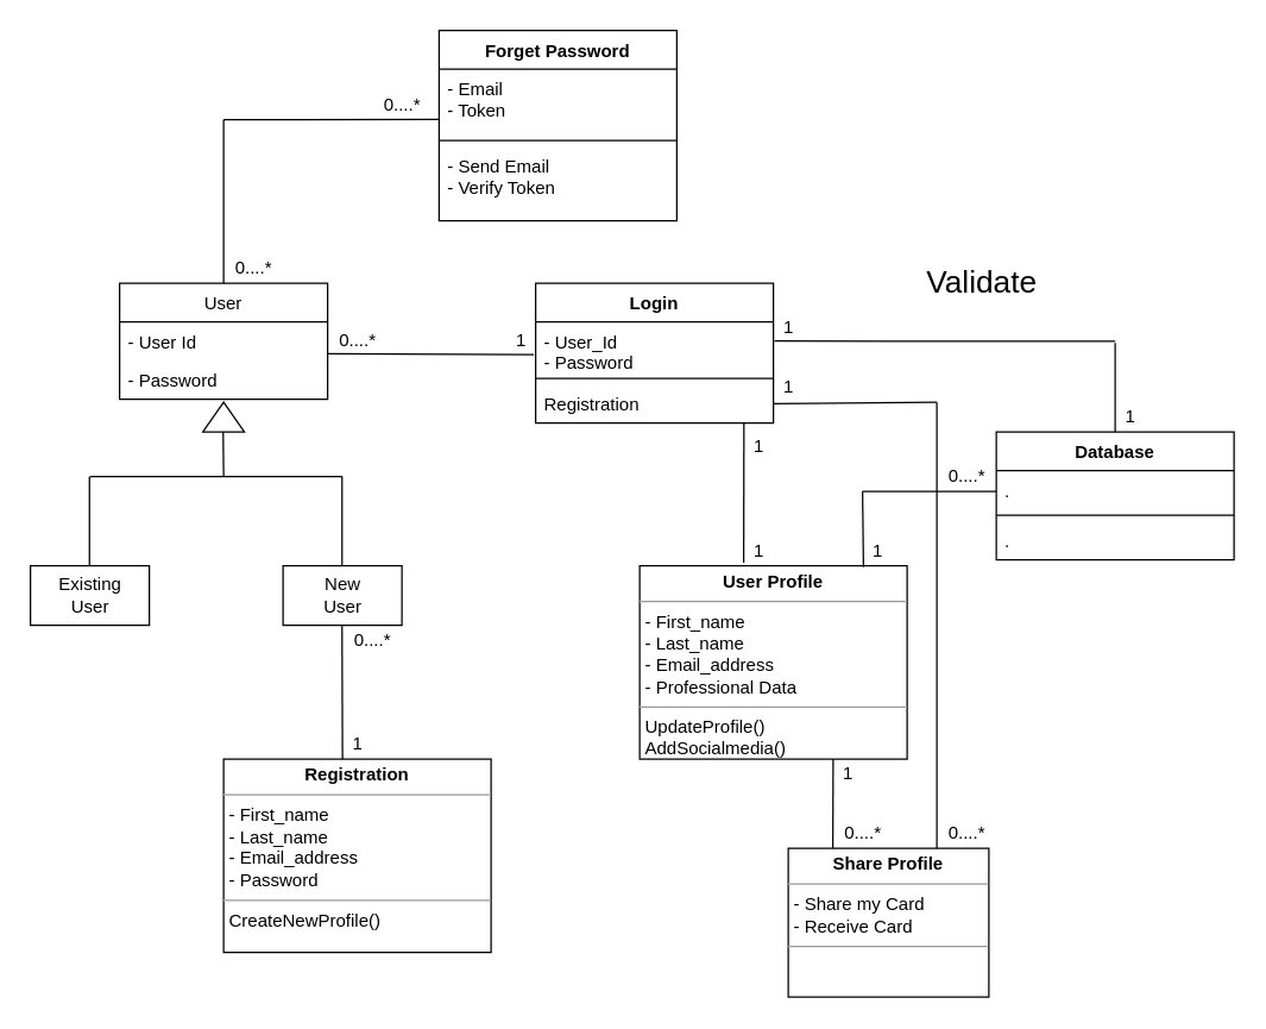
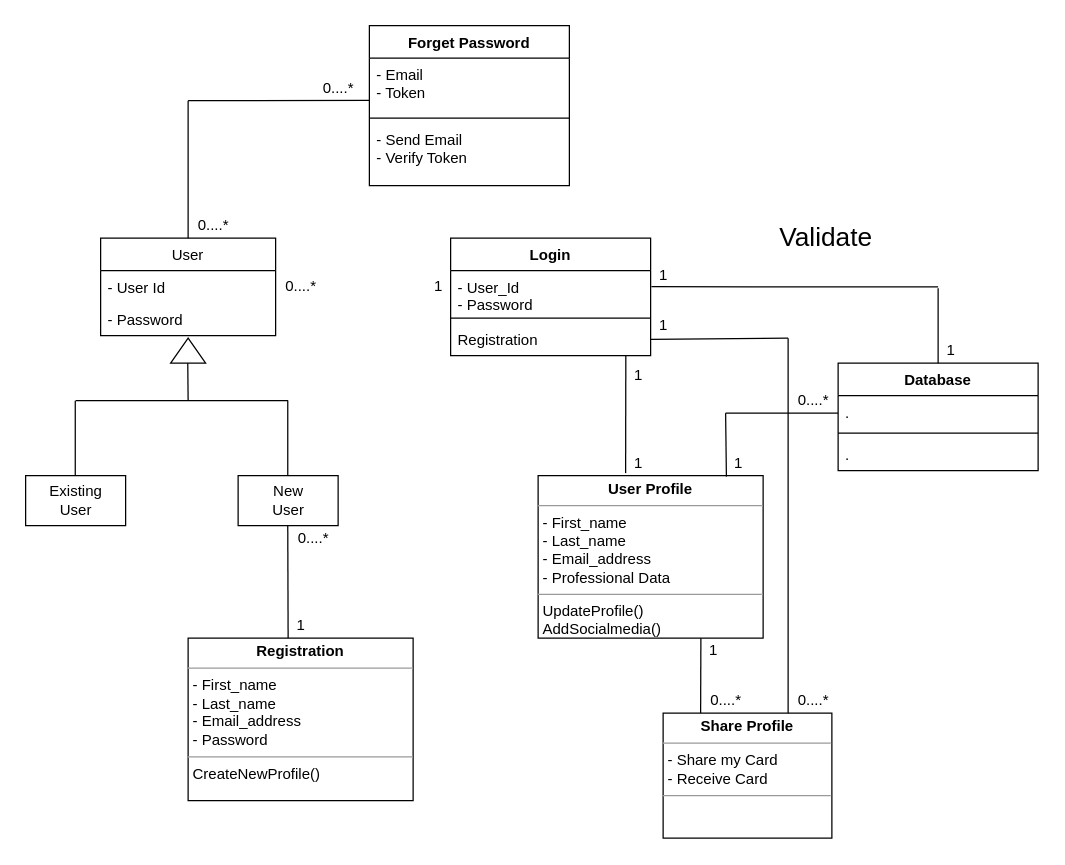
  <mxCell id="0" />
  <mxCell id="1" parent="0" />
  <mxCell id="2" value="Forget Password" style="swimlane;fontStyle=1;align=center;verticalAlign=top;childLayout=stackLayout;horizontal=1;startSize=26;horizontalStack=0;resizeParent=1;resizeParentMax=0;resizeLast=0;collapsible=1;marginBottom=0;" vertex="1" parent="1"><mxGeometry x="295" y="20" width="160" height="128" as="geometry" /></mxCell>
  <mxCell id="3" value="- Email&#10;- Token" style="text;strokeColor=none;fillColor=none;align=left;verticalAlign=top;spacingLeft=4;spacingRight=4;overflow=hidden;rotatable=0;points=[[0,0.5],[1,0.5]];portConstraint=eastwest;" vertex="1" parent="2"><mxGeometry y="26" width="160" height="44" as="geometry" /></mxCell>
  <mxCell id="4" value="" style="line;strokeWidth=1;fillColor=none;align=left;verticalAlign=middle;spacingTop=-1;spacingLeft=3;spacingRight=3;rotatable=0;labelPosition=right;points=[];portConstraint=eastwest;" vertex="1" parent="2"><mxGeometry y="70" width="160" height="8" as="geometry" /></mxCell>
  <mxCell id="5" value="- Send Email &#10;- Verify Token" style="text;strokeColor=none;fillColor=none;align=left;verticalAlign=top;spacingLeft=4;spacingRight=4;overflow=hidden;rotatable=0;points=[[0,0.5],[1,0.5]];portConstraint=eastwest;" vertex="1" parent="2"><mxGeometry y="78" width="160" height="50" as="geometry" /></mxCell>
  <mxCell id="6" value="User" style="swimlane;fontStyle=0;childLayout=stackLayout;horizontal=1;startSize=26;fillColor=none;horizontalStack=0;resizeParent=1;resizeParentMax=0;resizeLast=0;collapsible=1;marginBottom=0;" vertex="1" parent="1"><mxGeometry x="80" y="190" width="140" height="78" as="geometry" /></mxCell>
  <mxCell id="7" value="- User Id" style="text;strokeColor=none;fillColor=none;align=left;verticalAlign=top;spacingLeft=4;spacingRight=4;overflow=hidden;rotatable=0;points=[[0,0.5],[1,0.5]];portConstraint=eastwest;" vertex="1" parent="6"><mxGeometry y="26" width="140" height="26" as="geometry" /></mxCell>
  <mxCell id="8" value="- Password" style="text;strokeColor=none;fillColor=none;align=left;verticalAlign=top;spacingLeft=4;spacingRight=4;overflow=hidden;rotatable=0;points=[[0,0.5],[1,0.5]];portConstraint=eastwest;" vertex="1" parent="6"><mxGeometry y="52" width="140" height="26" as="geometry" /></mxCell>
  <mxCell id="9" value="New&lt;br&gt;User" style="html=1;" vertex="1" parent="1"><mxGeometry x="190" y="380" width="80" height="40" as="geometry" /></mxCell>
  <mxCell id="10" value="Existing&lt;br&gt;User" style="html=1;" vertex="1" parent="1"><mxGeometry x="20" y="380" width="80" height="40" as="geometry" /></mxCell>
  <mxCell id="11" value="" style="triangle;whiteSpace=wrap;html=1;rotation=-90;" vertex="1" parent="1"><mxGeometry x="140" y="266" width="20" height="28" as="geometry" /></mxCell>
  <mxCell id="12" value="" style="endArrow=none;html=1;" edge="1" parent="1"><mxGeometry width="50" height="50" relative="1" as="geometry"><mxPoint x="59.71" y="380" as="sourcePoint" /><mxPoint x="59.71" y="320" as="targetPoint" /></mxGeometry></mxCell>
  <mxCell id="13" value="" style="endArrow=none;html=1;" edge="1" parent="1"><mxGeometry width="50" height="50" relative="1" as="geometry"><mxPoint x="229.71" y="380" as="sourcePoint" /><mxPoint x="229.71" y="320" as="targetPoint" /></mxGeometry></mxCell>
  <mxCell id="14" value="" style="endArrow=none;html=1;" edge="1" parent="1"><mxGeometry width="50" height="50" relative="1" as="geometry"><mxPoint x="60" y="320" as="sourcePoint" /><mxPoint x="230" y="320" as="targetPoint" /></mxGeometry></mxCell>
  <mxCell id="15" value="" style="endArrow=none;html=1;" edge="1" parent="1"><mxGeometry width="50" height="50" relative="1" as="geometry"><mxPoint x="150" y="320" as="sourcePoint" /><mxPoint x="149.71" y="290" as="targetPoint" /></mxGeometry></mxCell>
  <mxCell id="16" value="&lt;p style=&quot;margin: 0px ; margin-top: 4px ; text-align: center&quot;&gt;&lt;b&gt;Registration&lt;/b&gt;&lt;/p&gt;&lt;hr size=&quot;1&quot;&gt;&lt;p style=&quot;margin: 0px ; margin-left: 4px&quot;&gt;- First_name&lt;/p&gt;&lt;p style=&quot;margin: 0px ; margin-left: 4px&quot;&gt;- Last_name&lt;/p&gt;&lt;p style=&quot;margin: 0px ; margin-left: 4px&quot;&gt;- Email_address&lt;/p&gt;&lt;p style=&quot;margin: 0px ; margin-left: 4px&quot;&gt;- Password&lt;/p&gt;&lt;hr size=&quot;1&quot;&gt;&lt;p style=&quot;margin: 0px ; margin-left: 4px&quot;&gt;CreateNewProfile()&lt;/p&gt;" style="verticalAlign=top;align=left;overflow=fill;fontSize=12;fontFamily=Helvetica;html=1;" vertex="1" parent="1"><mxGeometry x="150" y="510" width="180" height="130" as="geometry" /></mxCell>
  <mxCell id="17" value="" style="endArrow=none;html=1;" edge="1" parent="1"><mxGeometry width="50" height="50" relative="1" as="geometry"><mxPoint x="230" y="510" as="sourcePoint" /><mxPoint x="229.71" y="420" as="targetPoint" /></mxGeometry></mxCell>
  <mxCell id="18" value="&lt;p style=&quot;margin: 0px ; margin-top: 4px ; text-align: center&quot;&gt;&lt;b&gt;User Profile&lt;/b&gt;&lt;/p&gt;&lt;hr size=&quot;1&quot;&gt;&lt;p style=&quot;margin: 0px ; margin-left: 4px&quot;&gt;- First_name&lt;/p&gt;&lt;p style=&quot;margin: 0px ; margin-left: 4px&quot;&gt;- Last_name&lt;/p&gt;&lt;p style=&quot;margin: 0px ; margin-left: 4px&quot;&gt;- Email_address&lt;/p&gt;&lt;p style=&quot;margin: 0px ; margin-left: 4px&quot;&gt;- Professional Data&lt;/p&gt;&lt;hr size=&quot;1&quot;&gt;&lt;p style=&quot;margin: 0px ; margin-left: 4px&quot;&gt;UpdateProfile()&lt;/p&gt;&lt;p style=&quot;margin: 0px ; margin-left: 4px&quot;&gt;AddSocialmedia()&lt;/p&gt;" style="verticalAlign=top;align=left;overflow=fill;fontSize=12;fontFamily=Helvetica;html=1;" vertex="1" parent="1"><mxGeometry x="430" y="380" width="180" height="130" as="geometry" /></mxCell>
  <mxCell id="19" value="Login" style="swimlane;fontStyle=1;align=center;verticalAlign=top;childLayout=stackLayout;horizontal=1;startSize=26;horizontalStack=0;resizeParent=1;resizeParentMax=0;resizeLast=0;collapsible=1;marginBottom=0;" vertex="1" parent="1"><mxGeometry x="360" y="190" width="160" height="94" as="geometry"><mxRectangle x="720" y="300" width="90" height="26" as="alternateBounds" /></mxGeometry></mxCell>
  <mxCell id="20" value="- User_Id&#10;- Password" style="text;strokeColor=none;fillColor=none;align=left;verticalAlign=top;spacingLeft=4;spacingRight=4;overflow=hidden;rotatable=0;points=[[0,0.5],[1,0.5]];portConstraint=eastwest;" vertex="1" parent="19"><mxGeometry y="26" width="160" height="34" as="geometry" /></mxCell>
  <mxCell id="21" value="" style="line;strokeWidth=1;fillColor=none;align=left;verticalAlign=middle;spacingTop=-1;spacingLeft=3;spacingRight=3;rotatable=0;labelPosition=right;points=[];portConstraint=eastwest;" vertex="1" parent="19"><mxGeometry y="60" width="160" height="8" as="geometry" /></mxCell>
  <mxCell id="22" value="Registration" style="text;strokeColor=none;fillColor=none;align=left;verticalAlign=top;spacingLeft=4;spacingRight=4;overflow=hidden;rotatable=0;points=[[0,0.5],[1,0.5]];portConstraint=eastwest;" vertex="1" parent="19"><mxGeometry y="68" width="160" height="26" as="geometry" /></mxCell>
  <mxCell id="23" value="&lt;p style=&quot;margin: 0px ; margin-top: 4px ; text-align: center&quot;&gt;&lt;b&gt;Share Profile&lt;/b&gt;&lt;/p&gt;&lt;hr size=&quot;1&quot;&gt;&lt;p style=&quot;margin: 0px ; margin-left: 4px&quot;&gt;- Share my Card&lt;br&gt;- Receive Card&lt;/p&gt;&lt;hr size=&quot;1&quot;&gt;&lt;p style=&quot;margin: 0px ; margin-left: 4px&quot;&gt;&lt;br&gt;&lt;/p&gt;" style="verticalAlign=top;align=left;overflow=fill;fontSize=12;fontFamily=Helvetica;html=1;" vertex="1" parent="1"><mxGeometry x="530" y="570" width="135" height="100" as="geometry" /></mxCell>
  <mxCell id="24" value="" style="endArrow=none;html=1;" edge="1" parent="1"><mxGeometry width="50" height="50" relative="1" as="geometry"><mxPoint x="560" y="570" as="sourcePoint" /><mxPoint x="560.21" y="510" as="targetPoint" /></mxGeometry></mxCell>
  <mxCell id="25" value="" style="endArrow=none;html=1;" edge="1" parent="1"><mxGeometry width="50" height="50" relative="1" as="geometry"><mxPoint x="150" y="190" as="sourcePoint" /><mxPoint x="150" y="80" as="targetPoint" /></mxGeometry></mxCell>
  <mxCell id="26" value="" style="endArrow=none;html=1;entryX=0.001;entryY=0.77;entryDx=0;entryDy=0;entryPerimeter=0;" edge="1" parent="1" target="3"><mxGeometry width="50" height="50" relative="1" as="geometry"><mxPoint x="150" y="80" as="sourcePoint" /><mxPoint x="200" y="30" as="targetPoint" /></mxGeometry></mxCell>
  <mxCell id="27" value="" style="endArrow=none;html=1;entryX=0.876;entryY=1.005;entryDx=0;entryDy=0;entryPerimeter=0;" edge="1" parent="1" target="22"><mxGeometry width="50" height="50" relative="1" as="geometry"><mxPoint x="500" y="378" as="sourcePoint" /><mxPoint x="500" y="300" as="targetPoint" /></mxGeometry></mxCell>
  <mxCell id="28" value="" style="endArrow=none;html=1;" edge="1" parent="1"><mxGeometry width="50" height="50" relative="1" as="geometry"><mxPoint x="580" y="330" as="sourcePoint" /><mxPoint x="670" y="330" as="targetPoint" /></mxGeometry></mxCell>
  <mxCell id="29" value="" style="endArrow=none;html=1;exitX=0.031;exitY=1.04;exitDx=0;exitDy=0;exitPerimeter=0;" edge="1" parent="1" source="40"><mxGeometry width="50" height="50" relative="1" as="geometry"><mxPoint x="530" y="380" as="sourcePoint" /><mxPoint x="580" y="330" as="targetPoint" /></mxGeometry></mxCell>
  <mxCell id="30" value="Database" style="swimlane;fontStyle=1;align=center;verticalAlign=top;childLayout=stackLayout;horizontal=1;startSize=26;horizontalStack=0;resizeParent=1;resizeParentMax=0;resizeLast=0;collapsible=1;marginBottom=0;" vertex="1" parent="1"><mxGeometry x="670" y="290" width="160" height="86" as="geometry"><mxRectangle x="720" y="300" width="90" height="26" as="alternateBounds" /></mxGeometry></mxCell>
  <mxCell id="31" value="." style="text;strokeColor=none;fillColor=none;align=left;verticalAlign=top;spacingLeft=4;spacingRight=4;overflow=hidden;rotatable=0;points=[[0,0.5],[1,0.5]];portConstraint=eastwest;" vertex="1" parent="30"><mxGeometry y="26" width="160" height="26" as="geometry" /></mxCell>
  <mxCell id="32" value="" style="line;strokeWidth=1;fillColor=none;align=left;verticalAlign=middle;spacingTop=-1;spacingLeft=3;spacingRight=3;rotatable=0;labelPosition=right;points=[];portConstraint=eastwest;" vertex="1" parent="30"><mxGeometry y="52" width="160" height="8" as="geometry" /></mxCell>
  <mxCell id="33" value="." style="text;strokeColor=none;fillColor=none;align=left;verticalAlign=top;spacingLeft=4;spacingRight=4;overflow=hidden;rotatable=0;points=[[0,0.5],[1,0.5]];portConstraint=eastwest;" vertex="1" parent="30"><mxGeometry y="60" width="160" height="26" as="geometry" /></mxCell>
  <mxCell id="34" value="1" style="text;html=1;align=center;verticalAlign=middle;resizable=0;points=[];autosize=1;" vertex="1" parent="1"><mxGeometry x="230" y="490" width="20" height="20" as="geometry" /></mxCell>
  <mxCell id="35" value="0....*" style="text;html=1;align=center;verticalAlign=middle;resizable=0;points=[];autosize=1;" vertex="1" parent="1"><mxGeometry x="230" y="420" width="40" height="20" as="geometry" /></mxCell>
  <mxCell id="36" value="0....*" style="text;html=1;align=center;verticalAlign=middle;resizable=0;points=[];autosize=1;" vertex="1" parent="1"><mxGeometry x="150" y="170" width="40" height="20" as="geometry" /></mxCell>
  <mxCell id="37" value="0....*" style="text;html=1;align=center;verticalAlign=middle;resizable=0;points=[];autosize=1;" vertex="1" parent="1"><mxGeometry x="250" y="60" width="40" height="20" as="geometry" /></mxCell>
  <mxCell id="38" value="1" style="text;html=1;align=center;verticalAlign=middle;resizable=0;points=[];autosize=1;" vertex="1" parent="1"><mxGeometry x="500" y="360" width="20" height="20" as="geometry" /></mxCell>
  <mxCell id="39" value="1" style="text;html=1;align=center;verticalAlign=middle;resizable=0;points=[];autosize=1;" vertex="1" parent="1"><mxGeometry x="500" y="290" width="20" height="20" as="geometry" /></mxCell>
  <mxCell id="40" value="1" style="text;html=1;align=center;verticalAlign=middle;resizable=0;points=[];autosize=1;" vertex="1" parent="1"><mxGeometry x="580" y="360" width="20" height="20" as="geometry" /></mxCell>
  <mxCell id="41" value="0....*" style="text;html=1;align=center;verticalAlign=middle;resizable=0;points=[];autosize=1;" vertex="1" parent="1"><mxGeometry x="630" y="310" width="40" height="20" as="geometry" /></mxCell>
  <mxCell id="42" value="" style="endArrow=none;html=1;exitX=1.004;exitY=0.211;exitDx=0;exitDy=0;exitPerimeter=0;" edge="1" parent="1"><mxGeometry width="50" height="50" relative="1" as="geometry"><mxPoint x="520.64" y="228.764" as="sourcePoint" /><mxPoint x="750" y="229" as="targetPoint" /><Array as="points"><mxPoint x="610" y="228.93" /></Array></mxGeometry></mxCell>
  <mxCell id="43" value="" style="endArrow=none;html=1;exitX=0.5;exitY=0;exitDx=0;exitDy=0;" edge="1" parent="1" source="30"><mxGeometry width="50" height="50" relative="1" as="geometry"><mxPoint x="700" y="280" as="sourcePoint" /><mxPoint x="750" y="230" as="targetPoint" /></mxGeometry></mxCell>
  <mxCell id="44" value="1" style="text;html=1;align=center;verticalAlign=middle;resizable=0;points=[];autosize=1;" vertex="1" parent="1"><mxGeometry x="750" y="270" width="20" height="20" as="geometry" /></mxCell>
  <mxCell id="45" value="" style="endArrow=none;html=1;" edge="1" parent="1"><mxGeometry width="50" height="50" relative="1" as="geometry"><mxPoint x="630" y="570" as="sourcePoint" /><mxPoint x="630" y="270" as="targetPoint" /></mxGeometry></mxCell>
  <mxCell id="46" value="" style="endArrow=none;html=1;exitX=1;exitY=0.5;exitDx=0;exitDy=0;" edge="1" parent="1" source="22"><mxGeometry width="50" height="50" relative="1" as="geometry"><mxPoint x="520" y="284" as="sourcePoint" /><mxPoint x="630" y="270" as="targetPoint" /></mxGeometry></mxCell>
  <mxCell id="47" value="1" style="text;html=1;align=center;verticalAlign=middle;resizable=0;points=[];autosize=1;" vertex="1" parent="1"><mxGeometry x="520" y="250" width="20" height="20" as="geometry" /></mxCell>
  <mxCell id="48" value="1" style="text;html=1;align=center;verticalAlign=middle;resizable=0;points=[];autosize=1;" vertex="1" parent="1"><mxGeometry x="520" y="210" width="20" height="20" as="geometry" /></mxCell>
- <mxCell id="49" value="" style="endArrow=none;html=1;entryX=-0.008;entryY=0.646;entryDx=0;entryDy=0;entryPerimeter=0;exitX=0.998;exitY=0.826;exitDx=0;exitDy=0;exitPerimeter=0;" edge="1" parent="1" source="7" target="20"><mxGeometry width="50" height="50" relative="1" as="geometry"><mxPoint x="225" y="245" as="sourcePoint" /><mxPoint x="275" y="195" as="targetPoint" /></mxGeometry></mxCell>
  <mxCell id="50" value="1" style="text;html=1;align=center;verticalAlign=middle;resizable=0;points=[];autosize=1;" vertex="1" parent="1"><mxGeometry x="340" y="219" width="20" height="20" as="geometry" /></mxCell>
  <mxCell id="51" value="0....*" style="text;html=1;align=center;verticalAlign=middle;resizable=0;points=[];autosize=1;" vertex="1" parent="1"><mxGeometry x="220" y="219" width="40" height="20" as="geometry" /></mxCell>
  <mxCell id="52" value="0....*" style="text;html=1;align=center;verticalAlign=middle;resizable=0;points=[];autosize=1;" vertex="1" parent="1"><mxGeometry x="560" y="550" width="40" height="20" as="geometry" /></mxCell>
  <mxCell id="53" value="0....*" style="text;html=1;align=center;verticalAlign=middle;resizable=0;points=[];autosize=1;" vertex="1" parent="1"><mxGeometry x="630" y="550" width="40" height="20" as="geometry" /></mxCell>
  <mxCell id="54" value="1" style="text;html=1;align=center;verticalAlign=middle;resizable=0;points=[];autosize=1;" vertex="1" parent="1"><mxGeometry x="560" y="510" width="20" height="20" as="geometry" /></mxCell>
  <mxCell id="55" value="Validate" style="text;html=1;align=center;verticalAlign=middle;resizable=0;points=[];autosize=1;fontSize=21;" vertex="1" parent="1"><mxGeometry x="615" y="174" width="90" height="30" as="geometry" /></mxCell>
